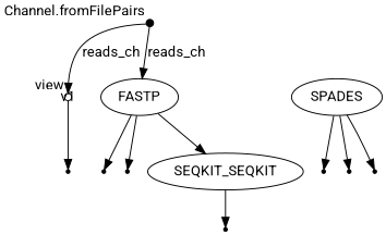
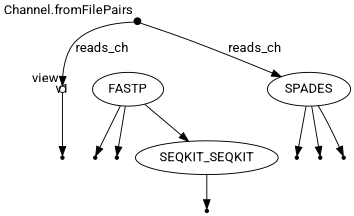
  digraph {
    fontname=Roboto
    node [fontname=Roboto shape=point]
    edge [fontname=Roboto]
    v0 [fixedsize=true width=0.1 xlabel="Channel.fromFilePairs"]
    v1 [fixedsize=true shape=circle width=0.1 xlabel=view]
    n3 [label=FASTP shape=""]
    v2
    v5
    v4
    n7 [label=SEQKIT_SEQKIT shape=""]
    n8 [label=SPADES shape=""]
    v9
    v8
    v7
    v11
    v0 -> v1 [label=reads_ch]
-   v0 -> n3 [label=reads_ch]
+   v0 -> n8 [label=reads_ch]
    v1 -> v2
    n3 -> v5
    n3 -> v4
    n3 -> n7
    n7 -> v11
    n8 -> v9
    n8 -> v8
    n8 -> v7
  }
